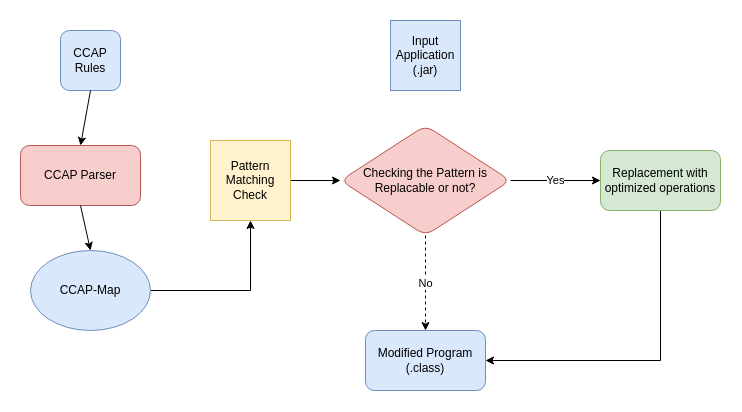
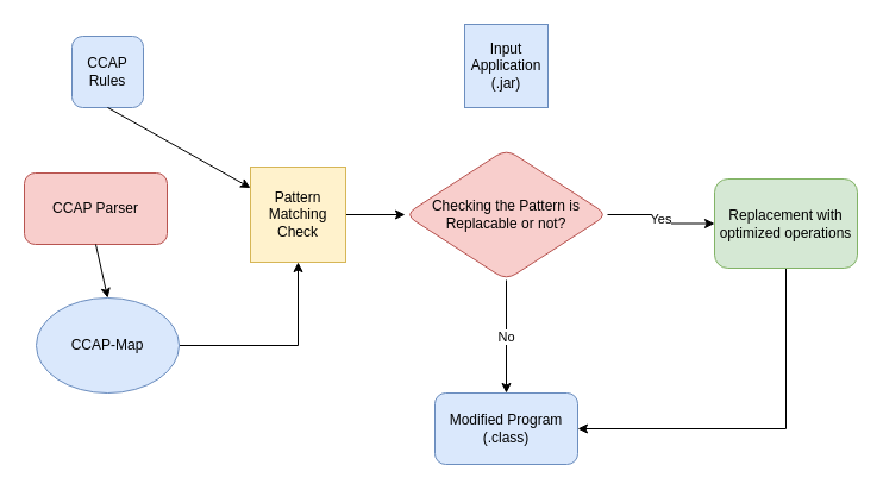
  <mxCell id="0" />
  <mxCell id="1" parent="0" />
  <mxCell id="2" value="CCAP Rules" style="whiteSpace=wrap;html=1;aspect=fixed;fillColor=#dae8fc;strokeColor=#6c8ebf;rounded=1;" parent="1" vertex="1"><mxGeometry x="60" y="30" width="60" height="60" as="geometry" /></mxCell>
  <mxCell id="3" value="CCAP Parser" style="rounded=1;whiteSpace=wrap;html=1;fillColor=#f8cecc;strokeColor=#b85450;" parent="1" vertex="1"><mxGeometry x="20" y="145" width="120" height="60" as="geometry" /></mxCell>
  <mxCell id="4" style="edgeStyle=orthogonalEdgeStyle;rounded=0;orthogonalLoop=1;jettySize=auto;html=1;exitX=1;exitY=0.5;exitDx=0;exitDy=0;entryX=0.5;entryY=1;entryDx=0;entryDy=0;" parent="1" source="5" target="9" edge="1"><mxGeometry relative="1" as="geometry"><mxPoint x="260" y="300" as="targetPoint" /></mxGeometry></mxCell>
  <mxCell id="5" value="CCAP-Map" style="ellipse;whiteSpace=wrap;html=1;rounded=1;fillColor=#dae8fc;strokeColor=#6c8ebf;" parent="1" vertex="1"><mxGeometry x="30" y="250" width="120" height="80" as="geometry" /></mxCell>
- <mxCell id="6" value="" style="endArrow=classic;html=1;rounded=0;exitX=0.5;exitY=1;exitDx=0;exitDy=0;entryX=0.5;entryY=0;entryDx=0;entryDy=0;" parent="1" source="2" target="3" edge="1"><mxGeometry width="50" height="50" relative="1" as="geometry"><mxPoint x="330" y="230" as="sourcePoint" /><mxPoint x="380" y="180" as="targetPoint" /></mxGeometry></mxCell>
+ <mxCell id="6" value="" style="endArrow=classic;html=1;rounded=0;exitX=0.5;exitY=1;exitDx=0;exitDy=0;" parent="1" source="2" target="9" edge="1"><mxGeometry width="50" height="50" relative="1" as="geometry"><mxPoint x="330" y="230" as="sourcePoint" /><mxPoint x="380" y="180" as="targetPoint" /></mxGeometry></mxCell>
  <mxCell id="7" value="" style="endArrow=classic;html=1;rounded=0;exitX=0.5;exitY=1;exitDx=0;exitDy=0;entryX=0.5;entryY=0;entryDx=0;entryDy=0;" parent="1" source="3" target="5" edge="1"><mxGeometry width="50" height="50" relative="1" as="geometry"><mxPoint x="330" y="230" as="sourcePoint" /><mxPoint x="380" y="180" as="targetPoint" /></mxGeometry></mxCell>
  <mxCell id="8" style="edgeStyle=orthogonalEdgeStyle;rounded=0;orthogonalLoop=1;jettySize=auto;html=1;exitX=1;exitY=0.5;exitDx=0;exitDy=0;entryX=0;entryY=0.5;entryDx=0;entryDy=0;" parent="1" source="9" target="13" edge="1"><mxGeometry relative="1" as="geometry" /></mxCell>
  <mxCell id="9" value="Pattern Matching Check" style="whiteSpace=wrap;html=1;aspect=fixed;fillColor=#fff2cc;strokeColor=#d6b656;" parent="1" vertex="1"><mxGeometry x="210" y="140" width="80" height="80" as="geometry" /></mxCell>
  <mxCell id="10" value="Input Application (.jar)" style="whiteSpace=wrap;html=1;aspect=fixed;fillColor=#dae8fc;strokeColor=#6c8ebf;rounded=0;" parent="1" vertex="1"><mxGeometry x="390" y="20" width="70" height="70" as="geometry" /></mxCell>
- <mxCell id="11" value="No" style="edgeStyle=orthogonalEdgeStyle;rounded=0;orthogonalLoop=1;jettySize=auto;html=1;exitX=0.5;exitY=1;exitDx=0;exitDy=0;entryX=0.5;entryY=0;entryDx=0;entryDy=0;dashed=1;" parent="1" source="13" target="14" edge="1"><mxGeometry relative="1" as="geometry" /></mxCell>
+ <mxCell id="11" value="No" style="edgeStyle=orthogonalEdgeStyle;rounded=0;orthogonalLoop=1;jettySize=auto;html=1;exitX=0.5;exitY=1;exitDx=0;exitDy=0;entryX=0.5;entryY=0;entryDx=0;entryDy=0;" parent="1" source="13" target="14" edge="1"><mxGeometry relative="1" as="geometry" /></mxCell>
  <mxCell id="12" value="Yes" style="edgeStyle=orthogonalEdgeStyle;rounded=0;orthogonalLoop=1;jettySize=auto;html=1;" parent="1" source="13" target="16" edge="1"><mxGeometry relative="1" as="geometry"><mxPoint x="610" y="180" as="targetPoint" /></mxGeometry></mxCell>
  <mxCell id="13" value="Checking the Pattern is Replacable or not?" style="rhombus;whiteSpace=wrap;html=1;rounded=1;fillColor=#f8cecc;strokeColor=#b85450;" parent="1" vertex="1"><mxGeometry x="340" y="125" width="170" height="110" as="geometry" /></mxCell>
  <mxCell id="14" value="Modified Program (.class)" style="rounded=1;whiteSpace=wrap;html=1;fillColor=#dae8fc;strokeColor=#6c8ebf;" parent="1" vertex="1"><mxGeometry x="365" y="330" width="120" height="60" as="geometry" /></mxCell>
  <mxCell id="15" style="rounded=0;orthogonalLoop=1;jettySize=auto;html=1;entryX=1;entryY=0.5;entryDx=0;entryDy=0;" parent="1" source="16" target="14" edge="1"><mxGeometry relative="1" as="geometry"><mxPoint x="660" y="360" as="targetPoint" /><Array as="points"><mxPoint x="660" y="360" /></Array></mxGeometry></mxCell>
- <mxCell id="16" value="Replacement with optimized operations" style="rounded=1;whiteSpace=wrap;html=1;fillColor=#d5e8d4;strokeColor=#82b366;" parent="1" vertex="1"><mxGeometry x="600" y="150" width="120" height="60" as="geometry" /></mxCell>
+ <mxCell id="16" value="Replacement with optimized operations" style="rounded=1;whiteSpace=wrap;html=1;fillColor=#d5e8d4;strokeColor=#82b366;" parent="1" vertex="1"><mxGeometry x="600" y="150" width="120" height="75" as="geometry" /></mxCell>
